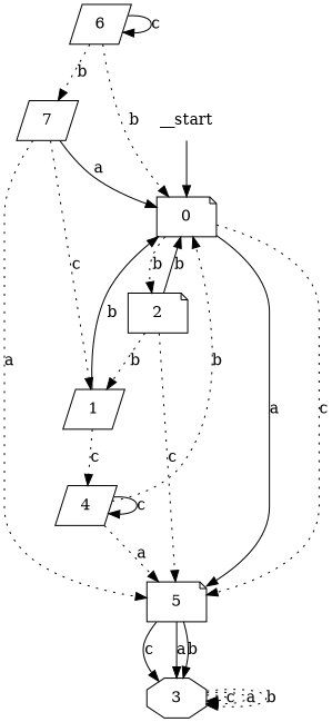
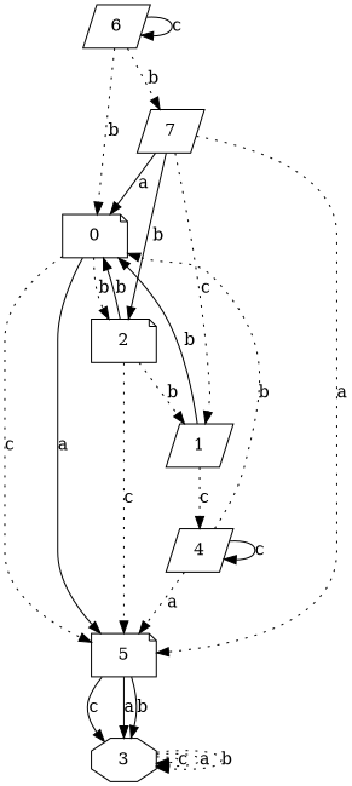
  digraph {
    node [shape=parallelogram]
    edge [style=dotted]
-   __start [shape=none]
    n2 [label=0 shape=note]
    n3 [label=2 shape=note]
    n4 [label=5 shape=note]
    n5 [label=1]
    n6 [label=3 shape=octagon]
    n7 [label=4]
    n8 [label=6]
    n9 [label=7]
-   __start -> n2 [style=solid]
    n2 -> n3 [label=b]
    n2 -> n4 [label=c]
    n2 -> n4 [label=a style=solid]
    n3 -> n2 [label=b style=solid]
    n3 -> n4 [label=c]
    n3 -> n5 [label=b]
    n4 -> n6 [label=c style=solid]
    n4 -> n6 [label=a style=solid]
    n4 -> n6 [label=b style=solid]
    n5 -> n2 [label=b style=solid]
    n5 -> n7 [label=c]
    n6 -> n6 [label=c]
    n6 -> n6 [label=a]
    n6 -> n6 [label=b]
    n7 -> n2 [label=b]
    n7 -> n4 [label=a]
    n7 -> n7 [label=c style=solid]
    n8 -> n2 [label=b]
    n8 -> n8 [label=c style=solid]
    n8 -> n9 [label=b]
    n9 -> n2 [label=a style=solid]
+   n9 -> n3 [label=b style=solid]
    n9 -> n4 [label=a]
    n9 -> n5 [label=c]
  }
